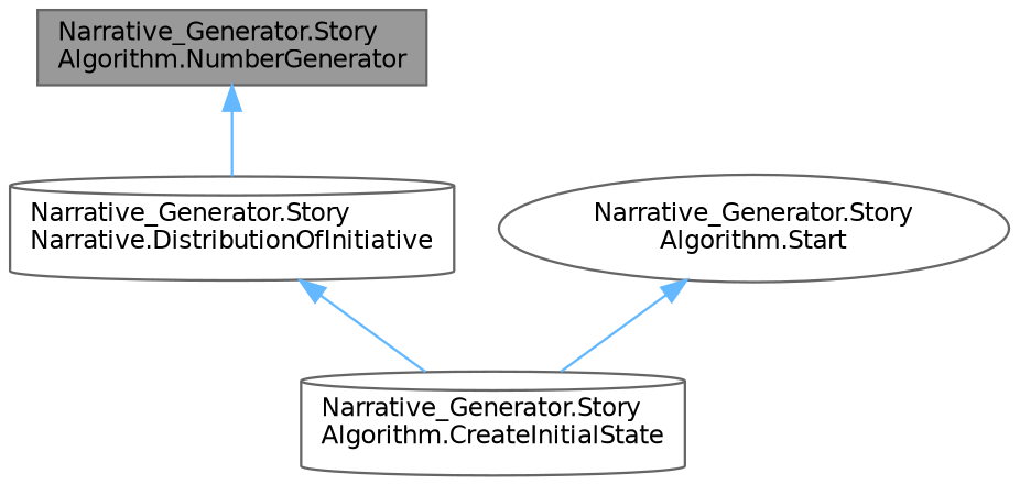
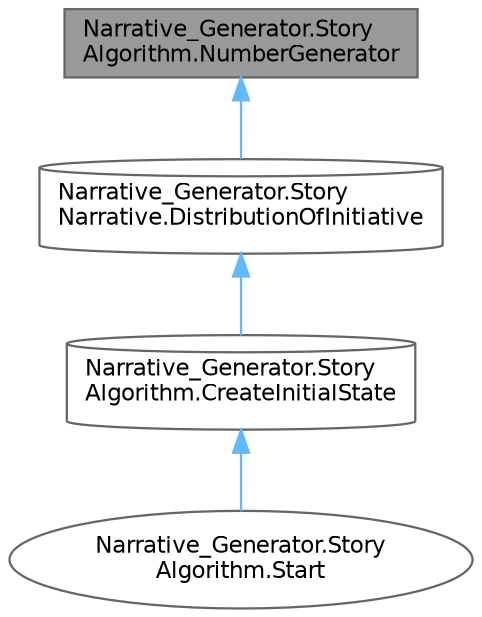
  digraph {
    rankdir=TB
    node [color=grey40 fillcolor=white fontname=Helvetica fontsize=10 shape=cylinder style=filled]
    edge [color=steelblue1 dir=back fontname=Helvetica fontsize=10 labelfontname=Helvetica labelfontsize=10 style=solid]
    n1 [color=gray40 fillcolor=grey60 fontcolor=black height=0.2 label="Narrative_Generator.Story\lAlgorithm.NumberGenerator" shape=box width=0.4]
    n2 [height=0.2 label="Narrative_Generator.Story\lNarrative.DistributionOfInitiative" width=0.4]
    n3 [height=0.2 label="Narrative_Generator.Story\lAlgorithm.CreateInitialState" width=0.4]
    n4 [height=0.2 label="Narrative_Generator.Story\lAlgorithm.Start" shape=ellipse width=0.4]
    n1 -> n2
    n2 -> n3
-   n4 -> n3
+   n3 -> n4
  }
